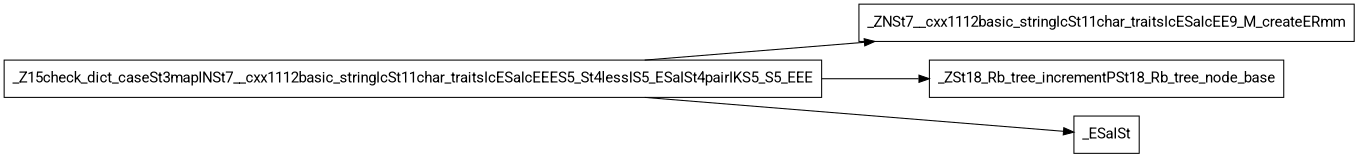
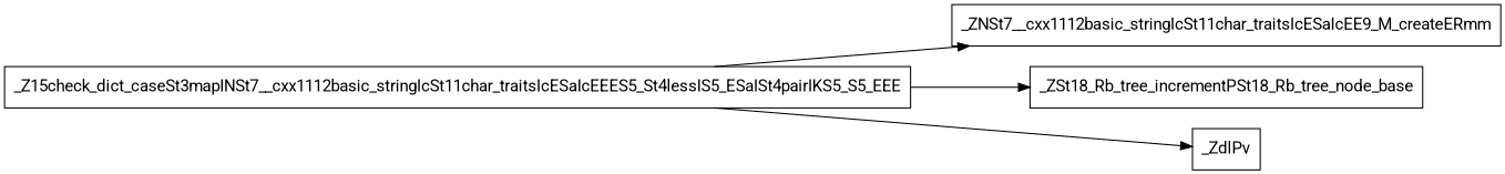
  digraph {
    rankdir=LR
    fontname=Roboto
    node [shape=box fontname=Roboto]
    edge [fontname=Roboto]
    n1 [label=_Z15check_dict_caseSt3mapINSt7__cxx1112basic_stringIcSt11char_traitsIcESaIcEEES5_St4lessIS5_ESaISt4pairIKS5_S5_EEE]
    n2 [label=_ZNSt7__cxx1112basic_stringIcSt11char_traitsIcESaIcEE9_M_createERmm]
    n3 [label=_ZSt18_Rb_tree_incrementPSt18_Rb_tree_node_base]
-   n4 [label=_ESaISt]
+   n4 [label=_ZdlPv]
    n1 -> n2
    n1 -> n3
    n1 -> n4
  }
